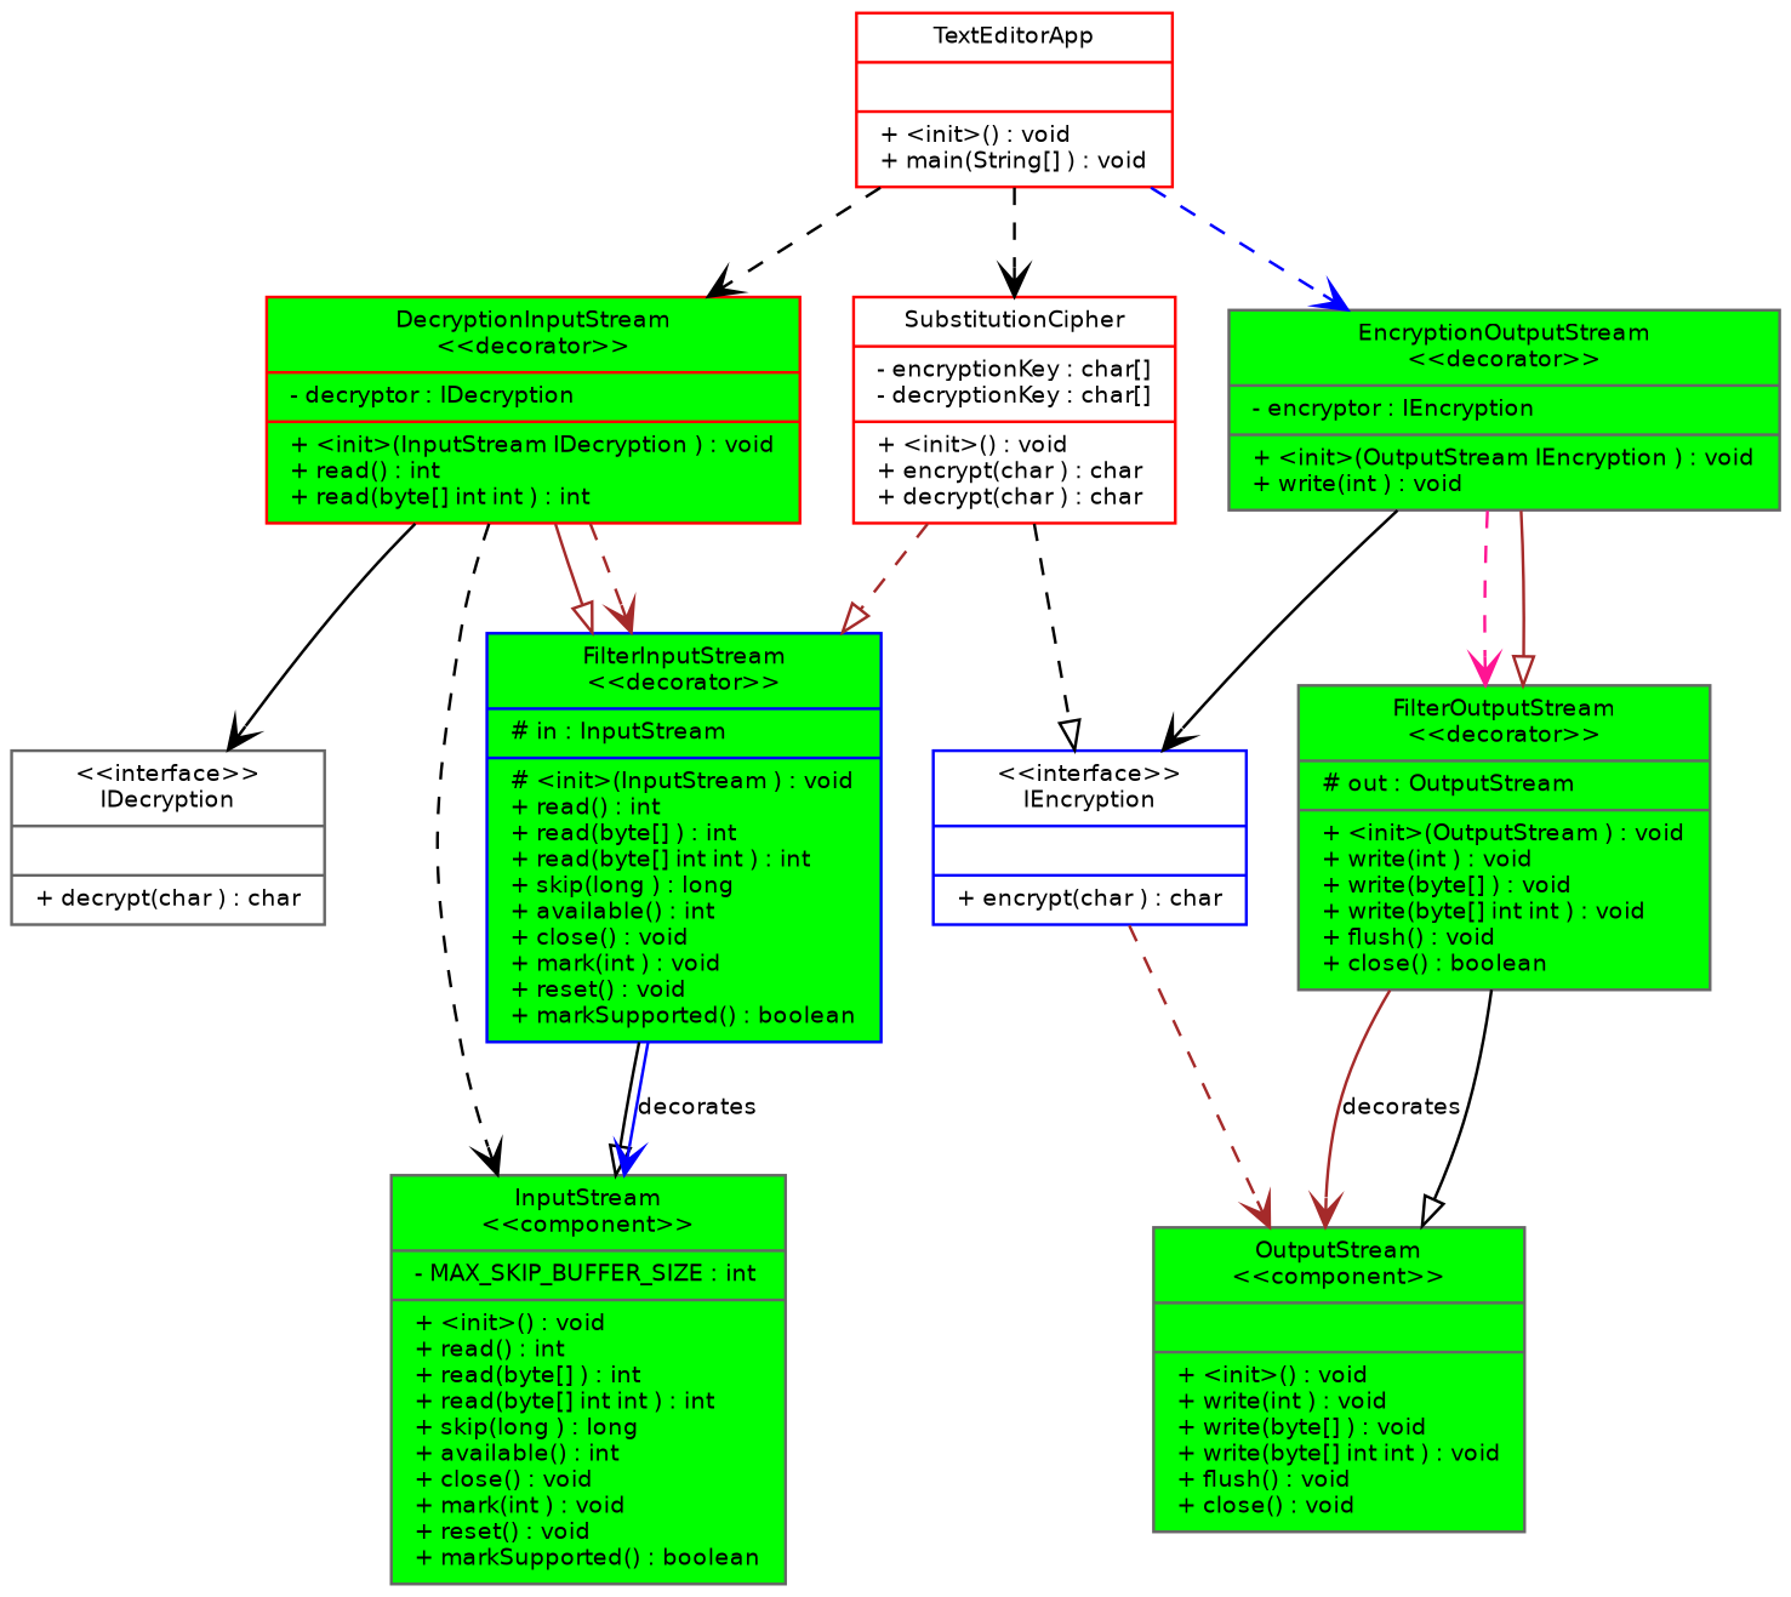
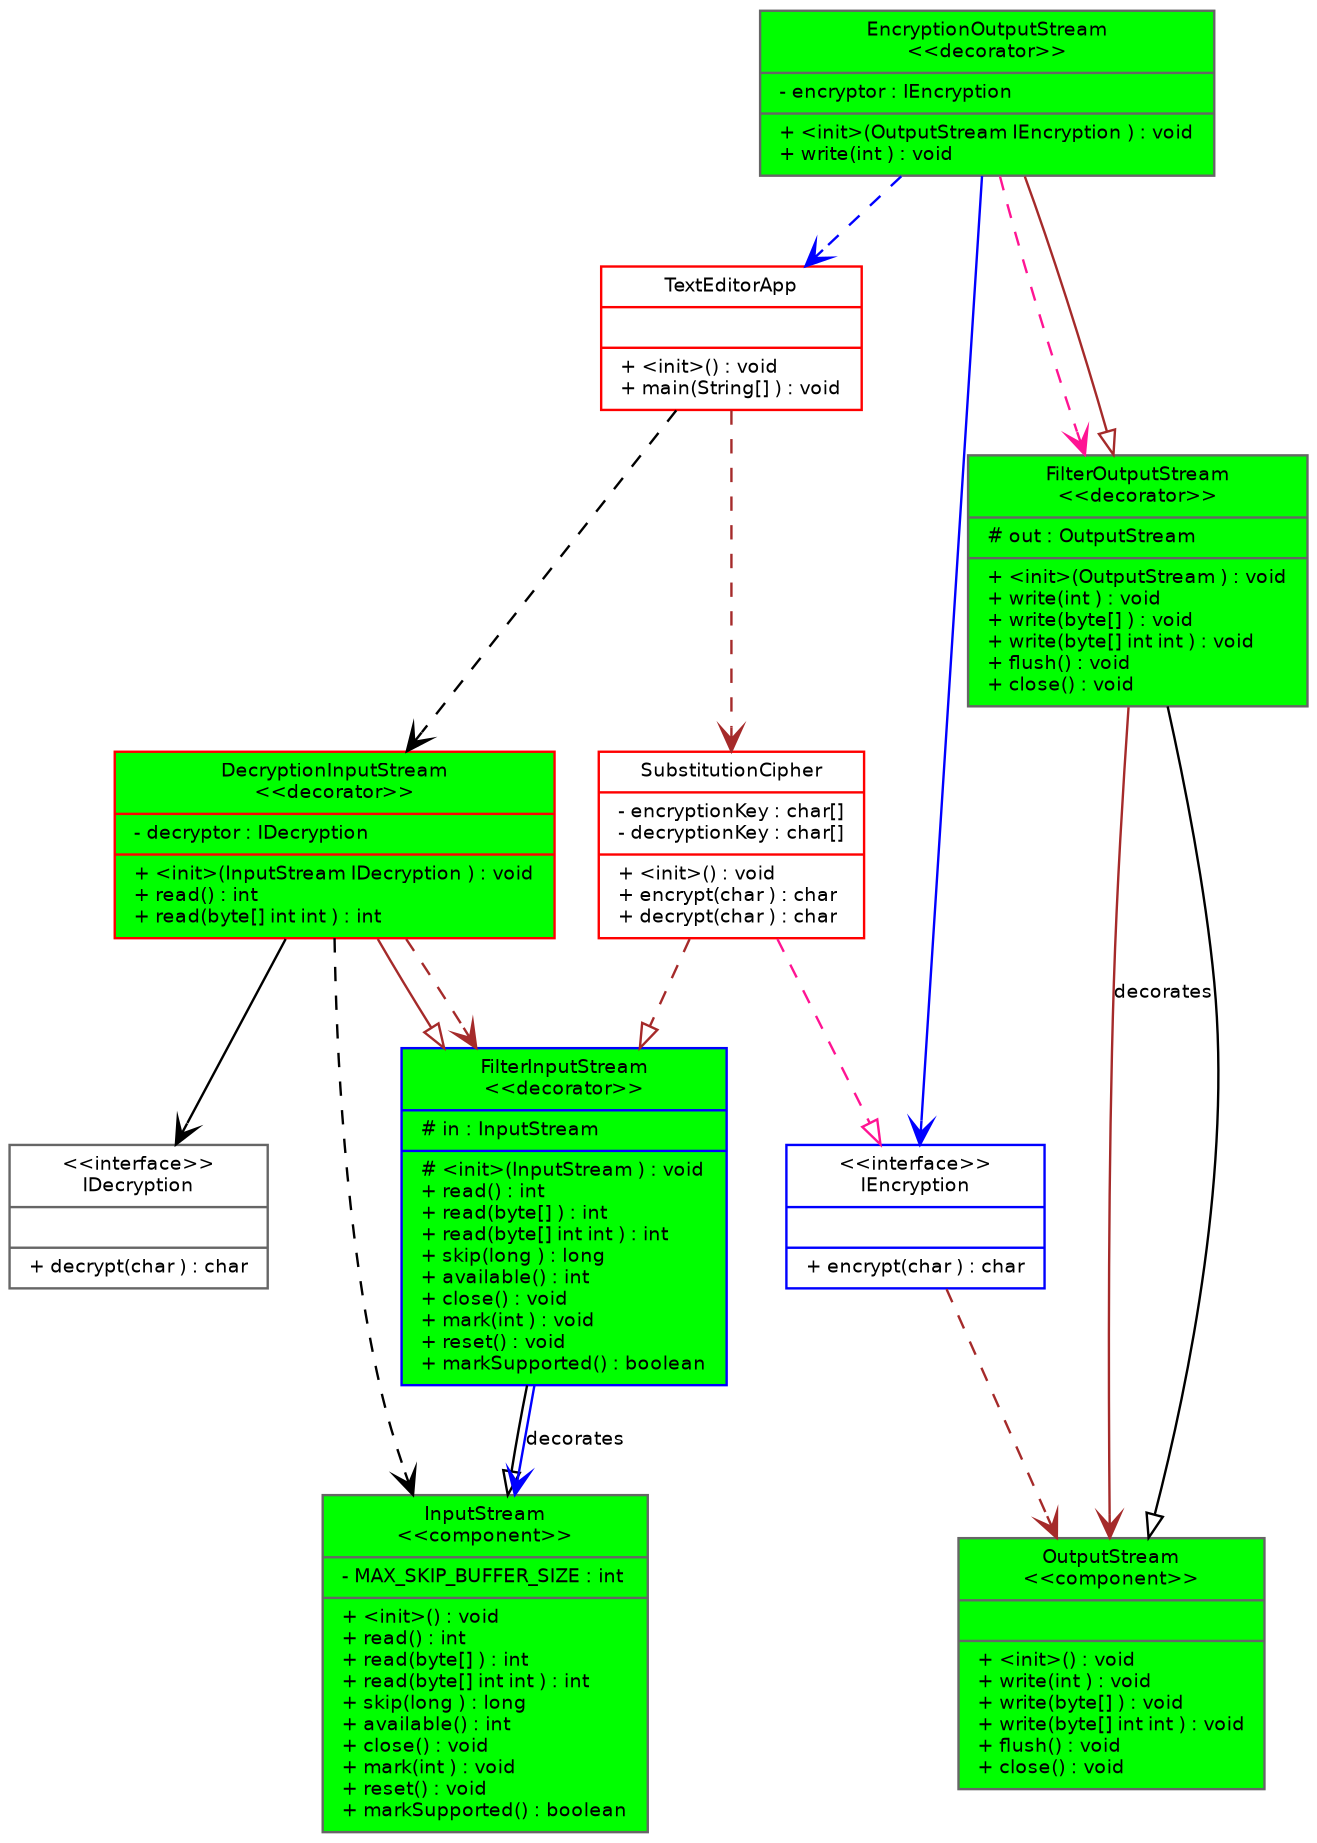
  digraph {
    fontname="Bitstream Vera Sans"
    fontsize=8
    node [color=gray40 fillcolor=green fontname="Bitstream Vera Sans" fontsize=8 shape=record style=filled]
    edge [arrowhead=vee color=black fontname="Bitstream Vera Sans" fontsize=8 style=dashed]
    n1 [color=red label="{DecryptionInputStream\n\<\<decorator\>\>|- decryptor : IDecryption\l|+ \<init\>(InputStream IDecryption ) : void\l+ read() : int\l+ read(byte[] int int ) : int\l}"]
    n2 [label="{\<\<interface\>\>\nIDecryption||+ decrypt(char ) : char\l}" fillcolor="" style=""]
    n3 [color=blue label="{FilterInputStream\n\<\<decorator\>\>|# in : InputStream\l|# \<init\>(InputStream ) : void\l+ read() : int\l+ read(byte[] ) : int\l+ read(byte[] int int ) : int\l+ skip(long ) : long\l+ available() : int\l+ close() : void\l+ mark(int ) : void\l+ reset() : void\l+ markSupported() : boolean\l}"]
    n4 [label="{InputStream\n\<\<component\>\>|- MAX_SKIP_BUFFER_SIZE : int\l|+ \<init\>() : void\l+ read() : int\l+ read(byte[] ) : int\l+ read(byte[] int int ) : int\l+ skip(long ) : long\l+ available() : int\l+ close() : void\l+ mark(int ) : void\l+ reset() : void\l+ markSupported() : boolean\l}"]
    n5 [label="{EncryptionOutputStream\n\<\<decorator\>\>|- encryptor : IEncryption\l|+ \<init\>(OutputStream IEncryption ) : void\l+ write(int ) : void\l}"]
    n6 [color=blue label="{\<\<interface\>\>\nIEncryption||+ encrypt(char ) : char\l}" fillcolor="" style=""]
-   n7 [label="{FilterOutputStream\n\<\<decorator\>\>|# out : OutputStream\l|+ \<init\>(OutputStream ) : void\l+ write(int ) : void\l+ write(byte[] ) : void\l+ write(byte[] int int ) : void\l+ flush() : void\l+ close() : boolean\l}"]
+   n7 [label="{FilterOutputStream\n\<\<decorator\>\>|# out : OutputStream\l|+ \<init\>(OutputStream ) : void\l+ write(int ) : void\l+ write(byte[] ) : void\l+ write(byte[] int int ) : void\l+ flush() : void\l+ close() : void\l}"]
    n8 [label="{OutputStream\n\<\<component\>\>||+ \<init\>() : void\l+ write(int ) : void\l+ write(byte[] ) : void\l+ write(byte[] int int ) : void\l+ flush() : void\l+ close() : void\l}"]
    n9 [color=red label="{SubstitutionCipher|- encryptionKey : char[]\l- decryptionKey : char[]\l|+ \<init\>() : void\l+ encrypt(char ) : char\l+ decrypt(char ) : char\l}" fillcolor="" style=""]
    n10 [color=red label="{TextEditorApp||+ \<init\>() : void\l+ main(String[] ) : void\l}" fillcolor="" style=""]
    n1 -> n2 [style=solid]
    n1 -> n3 [arrowhead=onormal color=brown style=solid]
    n1 -> n3 [color=brown]
    n1 -> n4
    n3 -> n4 [arrowhead=onormal style=solid]
    n3 -> n4 [color=blue label=decorates style=solid]
-   n5 -> n6 [style=solid]
+   n5 -> n6 [color=blue style=solid]
    n5 -> n7 [color=deeppink]
    n5 -> n7 [arrowhead=onormal color=brown style=solid]
    n6 -> n8 [color=brown]
    n7 -> n8 [color=brown label=decorates style=solid]
    n7 -> n8 [arrowhead=onormal style=solid]
    n9 -> n3 [arrowhead=onormal color=brown]
-   n9 -> n6 [arrowhead=onormal]
+   n9 -> n6 [arrowhead=onormal color=deeppink]
    n10 -> n1
-   n10 -> n5 [color=blue]
-   n10 -> n9
+   n5 -> n10 [color=blue]
+   n10 -> n9 [color=brown]
  }
